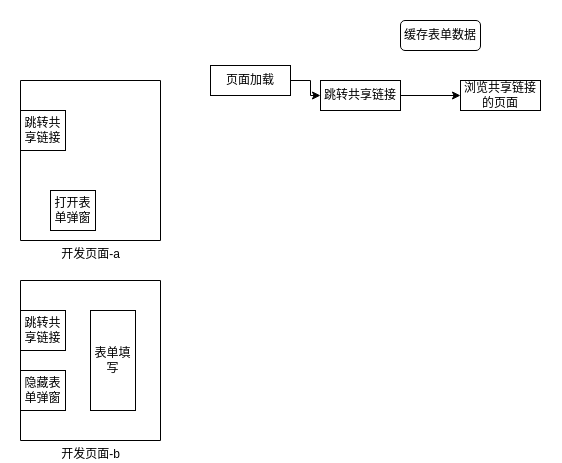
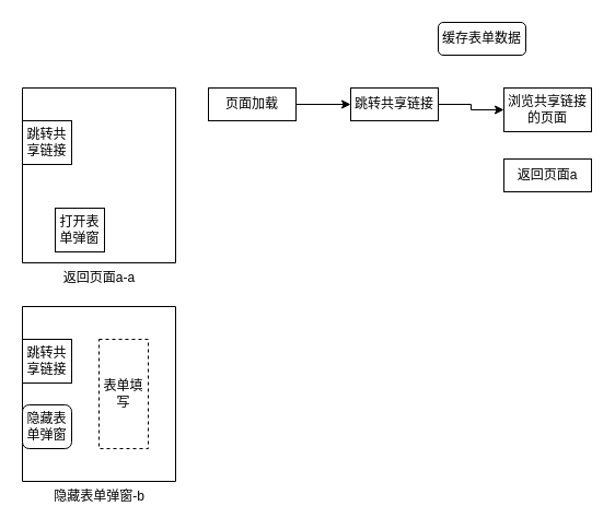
  <mxCell id="0" />
  <mxCell id="1" parent="0" />
- <mxCell id="2" value="开发页面-a" style="verticalLabelPosition=bottom;verticalAlign=top;html=1;shape=mxgraph.basic.rect;fillColor2=none;strokeWidth=1;size=20;indent=5;" vertex="1" parent="1"><mxGeometry x="20" y="80" width="140" height="160" as="geometry" /></mxCell>
+ <mxCell id="2" value="返回页面a-a" style="verticalLabelPosition=bottom;verticalAlign=top;html=1;shape=mxgraph.basic.rect;fillColor2=none;strokeWidth=1;size=20;indent=5;" vertex="1" parent="1"><mxGeometry x="20" y="80" width="140" height="160" as="geometry" /></mxCell>
  <mxCell id="3" value="跳转共享链接" style="rounded=0;whiteSpace=wrap;html=1;" vertex="1" parent="1"><mxGeometry x="20" y="110" width="45" height="40" as="geometry" /></mxCell>
  <mxCell id="4" value="打开表单弹窗" style="rounded=0;whiteSpace=wrap;html=1;" vertex="1" parent="1"><mxGeometry x="50" y="190" width="45" height="40" as="geometry" /></mxCell>
  <mxCell id="5" value="" style="edgeStyle=orthogonalEdgeStyle;rounded=0;orthogonalLoop=1;jettySize=auto;html=1;" edge="1" parent="1" source="6" target="8"><mxGeometry relative="1" as="geometry" /></mxCell>
- <mxCell id="6" value="页面加载" style="rounded=0;whiteSpace=wrap;html=1;" vertex="1" parent="1"><mxGeometry x="210" y="65" width="80" height="30" as="geometry" /></mxCell>
+ <mxCell id="6" value="页面加载" style="rounded=0;whiteSpace=wrap;html=1;" vertex="1" parent="1"><mxGeometry x="190" y="80" width="80" height="30" as="geometry" /></mxCell>
  <mxCell id="7" value="" style="edgeStyle=orthogonalEdgeStyle;rounded=0;orthogonalLoop=1;jettySize=auto;html=1;" edge="1" parent="1" source="8" target="9"><mxGeometry relative="1" as="geometry" /></mxCell>
  <mxCell id="8" value="跳转共享链接" style="rounded=0;whiteSpace=wrap;html=1;" vertex="1" parent="1"><mxGeometry x="320" y="80" width="80" height="30" as="geometry" /></mxCell>
- <mxCell id="9" value="浏览共享链接的页面" style="rounded=0;whiteSpace=wrap;html=1;" vertex="1" parent="1"><mxGeometry x="460" y="80" width="80" height="30" as="geometry" /></mxCell>
+ <mxCell id="9" value="浏览共享链接的页面" style="rounded=0;whiteSpace=wrap;html=1;" vertex="1" parent="1"><mxGeometry x="460" y="80" width="80" height="40" as="geometry" /></mxCell>
  <mxCell id="10" value="缓存表单数据" style="whiteSpace=wrap;html=1;rounded=1;" vertex="1" parent="1"><mxGeometry x="400" y="20" width="80" height="30" as="geometry" /></mxCell>
- <mxCell id="11" value="开发页面-b" style="verticalLabelPosition=bottom;verticalAlign=top;html=1;shape=mxgraph.basic.rect;fillColor2=none;strokeWidth=1;size=20;indent=5;" vertex="1" parent="1"><mxGeometry x="20" y="280" width="140" height="160" as="geometry" /></mxCell>
+ <mxCell id="11" value="隐藏表单弹窗-b" style="verticalLabelPosition=bottom;verticalAlign=top;html=1;shape=mxgraph.basic.rect;fillColor2=none;strokeWidth=1;size=20;indent=5;" vertex="1" parent="1"><mxGeometry x="20" y="280" width="140" height="160" as="geometry" /></mxCell>
  <mxCell id="12" value="跳转共享链接" style="rounded=0;whiteSpace=wrap;html=1;" vertex="1" parent="1"><mxGeometry x="20" y="310" width="45" height="40" as="geometry" /></mxCell>
- <mxCell id="13" value="隐藏表单弹窗" style="rounded=0;whiteSpace=wrap;html=1;" vertex="1" parent="1"><mxGeometry x="20" y="370" width="45" height="40" as="geometry" /></mxCell>
- <mxCell id="14" value="表单填写" style="rounded=0;whiteSpace=wrap;html=1;" vertex="1" parent="1"><mxGeometry x="90" y="310" width="45" height="100" as="geometry" /></mxCell>
+ <mxCell id="13" value="隐藏表单弹窗" style="whiteSpace=wrap;html=1;rounded=1;" vertex="1" parent="1"><mxGeometry x="20" y="370" width="45" height="40" as="geometry" /></mxCell>
+ <mxCell id="14" value="表单填写" style="rounded=0;whiteSpace=wrap;html=1;dashed=1;" vertex="1" parent="1"><mxGeometry x="90" y="310" width="45" height="100" as="geometry" /></mxCell>
+ <mxCell id="15" value="返回页面a" style="rounded=0;whiteSpace=wrap;html=1;" vertex="1" parent="1"><mxGeometry x="460" y="145" width="80" height="30" as="geometry" /></mxCell>
